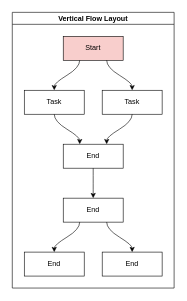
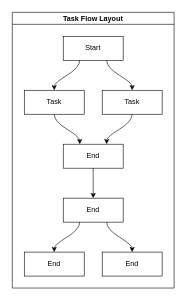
  <mxCell id="0" />
  <mxCell id="1" parent="0" />
- <mxCell id="2" value="Vertical Flow Layout" style="swimlane;startSize=20;horizontal=1;childLayout=flowLayout;flowOrientation=north;resizable=0;interRankCellSpacing=50;containerType=tree;" vertex="1" parent="1"><mxGeometry x="20" y="20" width="270" height="460" as="geometry" /></mxCell>
- <mxCell id="3" value="Start" style="whiteSpace=wrap;html=1;fillColor=#f8cecc;" vertex="1" parent="2"><mxGeometry x="85" y="40" width="100" height="40" as="geometry" /></mxCell>
+ <mxCell id="2" value="Task Flow Layout" style="swimlane;startSize=20;horizontal=1;childLayout=flowLayout;flowOrientation=north;resizable=0;interRankCellSpacing=50;containerType=tree;" vertex="1" parent="1"><mxGeometry x="20" y="20" width="270" height="460" as="geometry" /></mxCell>
+ <mxCell id="3" value="Start" style="whiteSpace=wrap;html=1;" vertex="1" parent="2"><mxGeometry x="85" y="40" width="100" height="40" as="geometry" /></mxCell>
  <mxCell id="4" value="Task" style="whiteSpace=wrap;html=1;" vertex="1" parent="2"><mxGeometry x="20" y="130" width="100" height="40" as="geometry" /></mxCell>
  <mxCell id="5" value="" style="html=1;curved=1;noEdgeStyle=1;orthogonal=1;" edge="1" parent="2" source="3" target="4"><mxGeometry relative="1" as="geometry"><Array as="points"><mxPoint x="112.5" y="92" /><mxPoint x="70" y="118" /></Array></mxGeometry></mxCell>
  <mxCell id="6" value="Task" style="whiteSpace=wrap;html=1;" vertex="1" parent="2"><mxGeometry x="150" y="130" width="100" height="40" as="geometry" /></mxCell>
  <mxCell id="7" value="" style="html=1;curved=1;noEdgeStyle=1;orthogonal=1;" edge="1" parent="2" source="3" target="6"><mxGeometry relative="1" as="geometry"><Array as="points"><mxPoint x="157.5" y="92" /><mxPoint x="200" y="118" /></Array></mxGeometry></mxCell>
  <mxCell id="8" value="End" style="whiteSpace=wrap;html=1;" vertex="1" parent="2"><mxGeometry x="85" y="220" width="100" height="40" as="geometry" /></mxCell>
  <mxCell id="9" value="" style="html=1;curved=1;noEdgeStyle=1;orthogonal=1;" edge="1" parent="2" source="4" target="8"><mxGeometry relative="1" as="geometry"><Array as="points"><mxPoint x="70" y="182" /><mxPoint x="112.5" y="208" /></Array></mxGeometry></mxCell>
  <mxCell id="10" value="" style="html=1;curved=1;noEdgeStyle=1;orthogonal=1;" edge="1" parent="2" source="6" target="8"><mxGeometry relative="1" as="geometry"><Array as="points"><mxPoint x="200" y="182" /><mxPoint x="157.5" y="208" /></Array></mxGeometry></mxCell>
  <mxCell id="11" value="" style="html=1;curved=1;noEdgeStyle=1;orthogonal=1;" edge="1" target="12" source="8" parent="2"><mxGeometry relative="1" as="geometry"><mxPoint x="380" y="460" as="sourcePoint" /><Array as="points"><mxPoint x="135" y="272" /><mxPoint x="135" y="298" /></Array></mxGeometry></mxCell>
  <mxCell id="12" value="End" style="whiteSpace=wrap;html=1;" vertex="1" parent="2"><mxGeometry x="85" y="310" width="100" height="40" as="geometry" /></mxCell>
  <mxCell id="13" value="" style="html=1;curved=1;noEdgeStyle=1;orthogonal=1;" edge="1" target="14" source="12" parent="2"><mxGeometry relative="1" as="geometry"><mxPoint x="425" y="510" as="sourcePoint" /><Array as="points"><mxPoint x="112.5" y="362" /><mxPoint x="70" y="388" /></Array></mxGeometry></mxCell>
  <mxCell id="14" value="End" style="whiteSpace=wrap;html=1;" vertex="1" parent="2"><mxGeometry x="20" y="400" width="100" height="40" as="geometry" /></mxCell>
  <mxCell id="15" value="" style="html=1;curved=1;noEdgeStyle=1;orthogonal=1;" edge="1" target="16" source="12" parent="2"><mxGeometry relative="1" as="geometry"><mxPoint x="405" y="560" as="sourcePoint" /><Array as="points"><mxPoint x="157.5" y="362" /><mxPoint x="200" y="388" /></Array></mxGeometry></mxCell>
  <mxCell id="16" value="End" style="whiteSpace=wrap;html=1;" vertex="1" parent="2"><mxGeometry x="150" y="400" width="100" height="40" as="geometry" /></mxCell>
